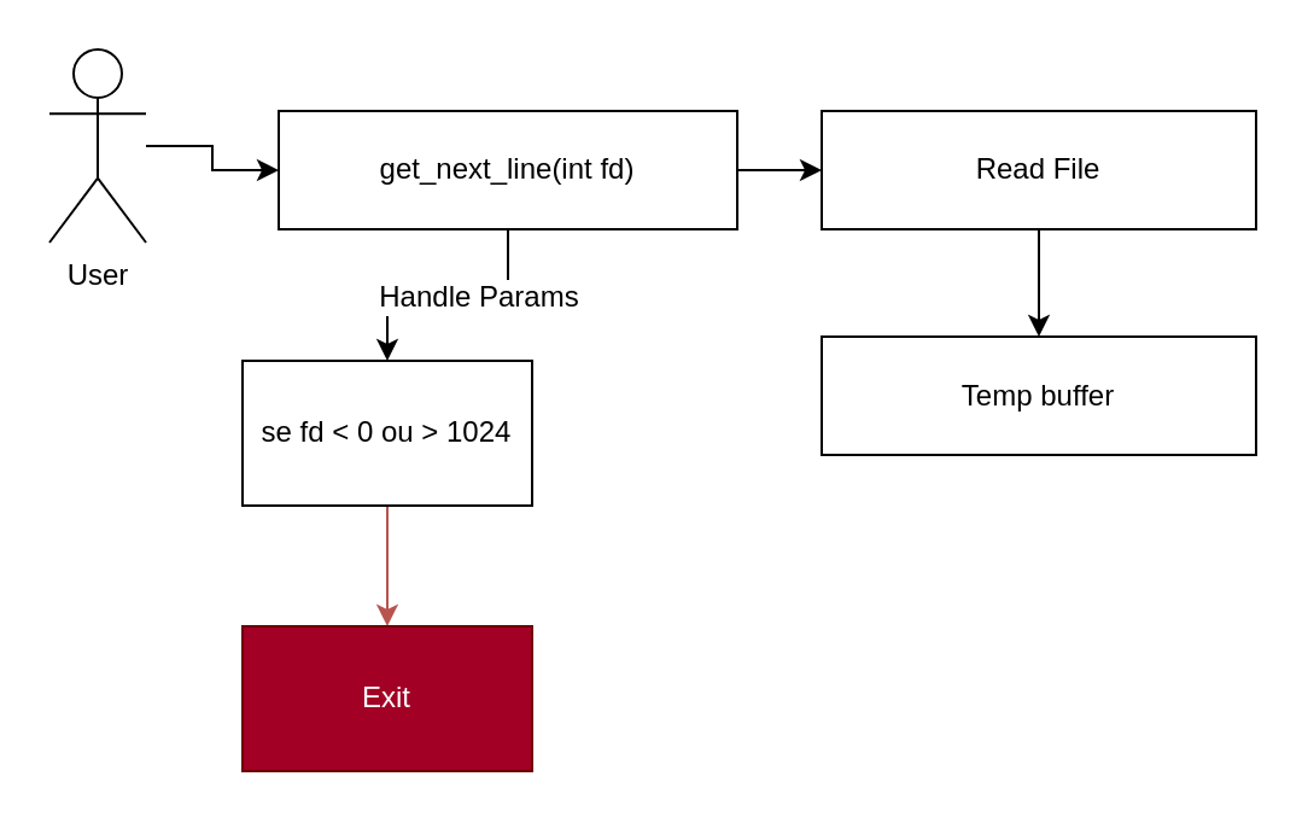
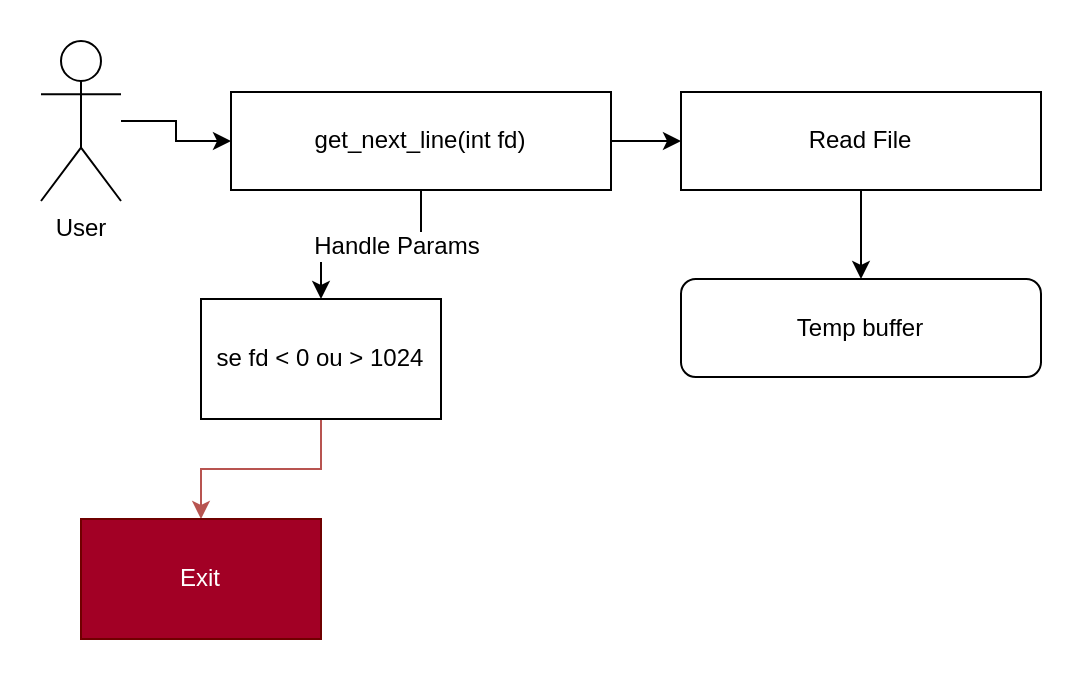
  <mxCell id="0" />
  <mxCell id="1" parent="0" />
  <mxCell id="2" style="edgeStyle=orthogonalEdgeStyle;rounded=0;orthogonalLoop=1;jettySize=auto;html=1;entryX=0;entryY=0.5;entryDx=0;entryDy=0;" edge="1" parent="1" source="3" target="7"><mxGeometry relative="1" as="geometry"><mxPoint x="150" y="70" as="targetPoint" /></mxGeometry></mxCell>
  <mxCell id="3" value="User" style="shape=umlActor;verticalLabelPosition=bottom;verticalAlign=top;html=1;outlineConnect=0;" vertex="1" parent="1"><mxGeometry x="20" y="20" width="40" height="80" as="geometry" /></mxCell>
  <mxCell id="4" style="edgeStyle=orthogonalEdgeStyle;rounded=0;orthogonalLoop=1;jettySize=auto;html=1;entryX=0.5;entryY=0;entryDx=0;entryDy=0;" edge="1" parent="1" source="7" target="9"><mxGeometry relative="1" as="geometry" /></mxCell>
  <mxCell id="5" value="&lt;font style=&quot;font-size: 12px;&quot;&gt;Handle Params&lt;/font&gt;" style="edgeLabel;html=1;align=center;verticalAlign=middle;resizable=0;points=[];" vertex="1" connectable="0" parent="4"><mxGeometry x="-0.227" y="1" relative="1" as="geometry"><mxPoint as="offset" /></mxGeometry></mxCell>
  <mxCell id="6" style="edgeStyle=orthogonalEdgeStyle;rounded=0;orthogonalLoop=1;jettySize=auto;html=1;" edge="1" parent="1" source="7" target="12"><mxGeometry relative="1" as="geometry" /></mxCell>
  <mxCell id="7" value="get_next_line(int fd)" style="rounded=0;whiteSpace=wrap;html=1;" vertex="1" parent="1"><mxGeometry x="115" y="45.5" width="190" height="49" as="geometry" /></mxCell>
  <mxCell id="8" style="edgeStyle=orthogonalEdgeStyle;rounded=0;orthogonalLoop=1;jettySize=auto;html=1;entryX=0.5;entryY=0;entryDx=0;entryDy=0;fillColor=#f8cecc;strokeColor=#b85450;" edge="1" parent="1" source="9" target="10"><mxGeometry relative="1" as="geometry" /></mxCell>
  <mxCell id="9" value="se fd &amp;lt; 0 ou &amp;gt; 1024" style="rounded=0;whiteSpace=wrap;html=1;" vertex="1" parent="1"><mxGeometry x="100" y="149" width="120" height="60" as="geometry" /></mxCell>
- <mxCell id="10" value="Exit" style="rounded=0;whiteSpace=wrap;html=1;fillColor=#a20025;strokeColor=#6F0000;fontColor=#ffffff;" vertex="1" parent="1"><mxGeometry x="100" y="259" width="120" height="60" as="geometry" /></mxCell>
+ <mxCell id="10" value="Exit" style="rounded=0;whiteSpace=wrap;html=1;fillColor=#a20025;strokeColor=#6F0000;fontColor=#ffffff;" vertex="1" parent="1"><mxGeometry x="40" y="259" width="120" height="60" as="geometry" /></mxCell>
  <mxCell id="11" style="edgeStyle=orthogonalEdgeStyle;rounded=0;orthogonalLoop=1;jettySize=auto;html=1;" edge="1" parent="1" source="12" target="13"><mxGeometry relative="1" as="geometry" /></mxCell>
  <mxCell id="12" value="Read File" style="rounded=0;whiteSpace=wrap;html=1;" vertex="1" parent="1"><mxGeometry x="340" y="45.5" width="180" height="49" as="geometry" /></mxCell>
- <mxCell id="13" value="Temp buffer" style="rounded=0;whiteSpace=wrap;html=1;" vertex="1" parent="1"><mxGeometry x="340" y="139" width="180" height="49" as="geometry" /></mxCell>
+ <mxCell id="13" value="Temp buffer" style="whiteSpace=wrap;html=1;rounded=1;" vertex="1" parent="1"><mxGeometry x="340" y="139" width="180" height="49" as="geometry" /></mxCell>
